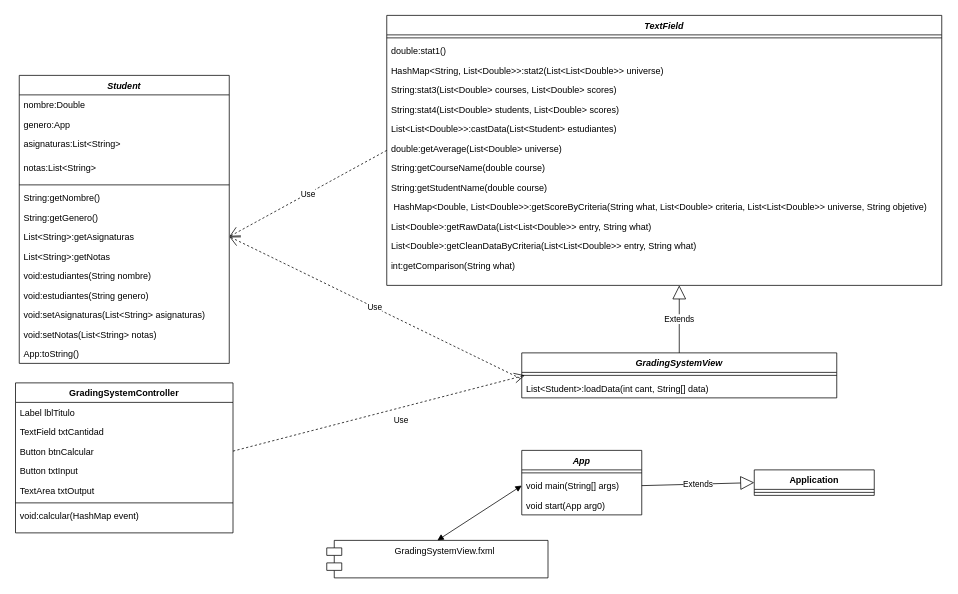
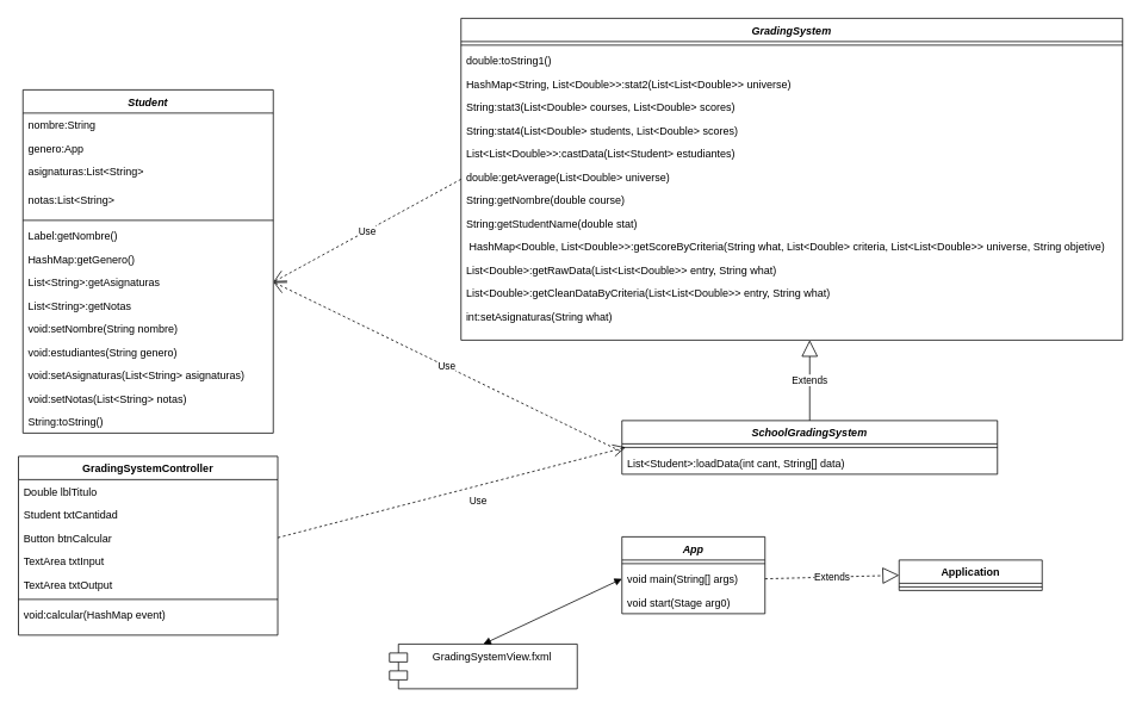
  <mxCell id="0" />
  <mxCell id="1" parent="0" />
  <mxCell id="2" value="Student" style="swimlane;fontStyle=3;align=center;verticalAlign=top;childLayout=stackLayout;horizontal=1;startSize=26;horizontalStack=0;resizeParent=1;resizeLast=0;collapsible=1;marginBottom=0;rounded=0;shadow=0;strokeWidth=1;" parent="1" vertex="1"><mxGeometry x="25" y="100" width="280" height="384" as="geometry"><mxRectangle x="230" y="140" width="160" height="26" as="alternateBounds" /></mxGeometry></mxCell>
- <mxCell id="3" value="nombre:Double" style="text;align=left;verticalAlign=top;spacingLeft=4;spacingRight=4;overflow=hidden;rotatable=0;points=[[0,0.5],[1,0.5]];portConstraint=eastwest;" parent="2" vertex="1"><mxGeometry y="26" width="280" height="26" as="geometry" /></mxCell>
+ <mxCell id="3" value="nombre:String" style="text;align=left;verticalAlign=top;spacingLeft=4;spacingRight=4;overflow=hidden;rotatable=0;points=[[0,0.5],[1,0.5]];portConstraint=eastwest;" parent="2" vertex="1"><mxGeometry y="26" width="280" height="26" as="geometry" /></mxCell>
  <mxCell id="4" value="genero:App" style="text;align=left;verticalAlign=top;spacingLeft=4;spacingRight=4;overflow=hidden;rotatable=0;points=[[0,0.5],[1,0.5]];portConstraint=eastwest;rounded=0;shadow=0;html=0;" parent="2" vertex="1"><mxGeometry y="52" width="280" height="26" as="geometry" /></mxCell>
  <mxCell id="5" value="asignaturas:List&lt;String&gt;" style="text;align=left;verticalAlign=top;spacingLeft=4;spacingRight=4;overflow=hidden;rotatable=0;points=[[0,0.5],[1,0.5]];portConstraint=eastwest;rounded=0;shadow=0;html=0;" parent="2" vertex="1"><mxGeometry y="78" width="280" height="32" as="geometry" /></mxCell>
  <mxCell id="6" value="notas:List&lt;String&gt;" style="text;align=left;verticalAlign=top;spacingLeft=4;spacingRight=4;overflow=hidden;rotatable=0;points=[[0,0.5],[1,0.5]];portConstraint=eastwest;rounded=0;shadow=0;html=0;" vertex="1" parent="2"><mxGeometry y="110" width="280" height="32" as="geometry" /></mxCell>
  <mxCell id="7" value="" style="line;html=1;strokeWidth=1;align=left;verticalAlign=middle;spacingTop=-1;spacingLeft=3;spacingRight=3;rotatable=0;labelPosition=right;points=[];portConstraint=eastwest;" parent="2" vertex="1"><mxGeometry y="142" width="280" height="8" as="geometry" /></mxCell>
- <mxCell id="8" value="String:getNombre()" style="text;align=left;verticalAlign=top;spacingLeft=4;spacingRight=4;overflow=hidden;rotatable=0;points=[[0,0.5],[1,0.5]];portConstraint=eastwest;" parent="2" vertex="1"><mxGeometry y="150" width="280" height="26" as="geometry" /></mxCell>
- <mxCell id="9" value="String:getGenero()" style="text;align=left;verticalAlign=top;spacingLeft=4;spacingRight=4;overflow=hidden;rotatable=0;points=[[0,0.5],[1,0.5]];portConstraint=eastwest;" vertex="1" parent="2"><mxGeometry y="176" width="280" height="26" as="geometry" /></mxCell>
+ <mxCell id="8" value="Label:getNombre()" style="text;align=left;verticalAlign=top;spacingLeft=4;spacingRight=4;overflow=hidden;rotatable=0;points=[[0,0.5],[1,0.5]];portConstraint=eastwest;" parent="2" vertex="1"><mxGeometry y="150" width="280" height="26" as="geometry" /></mxCell>
+ <mxCell id="9" value="HashMap:getGenero()" style="text;align=left;verticalAlign=top;spacingLeft=4;spacingRight=4;overflow=hidden;rotatable=0;points=[[0,0.5],[1,0.5]];portConstraint=eastwest;" vertex="1" parent="2"><mxGeometry y="176" width="280" height="26" as="geometry" /></mxCell>
  <mxCell id="10" value="List&lt;String&gt;:getAsignaturas" style="text;align=left;verticalAlign=top;spacingLeft=4;spacingRight=4;overflow=hidden;rotatable=0;points=[[0,0.5],[1,0.5]];portConstraint=eastwest;" vertex="1" parent="2"><mxGeometry y="202" width="280" height="26" as="geometry" /></mxCell>
  <mxCell id="11" value="List&lt;String&gt;:getNotas" style="text;align=left;verticalAlign=top;spacingLeft=4;spacingRight=4;overflow=hidden;rotatable=0;points=[[0,0.5],[1,0.5]];portConstraint=eastwest;" vertex="1" parent="2"><mxGeometry y="228" width="280" height="26" as="geometry" /></mxCell>
- <mxCell id="12" value="void:estudiantes(String nombre)" style="text;align=left;verticalAlign=top;spacingLeft=4;spacingRight=4;overflow=hidden;rotatable=0;points=[[0,0.5],[1,0.5]];portConstraint=eastwest;" vertex="1" parent="2"><mxGeometry y="254" width="280" height="26" as="geometry" /></mxCell>
+ <mxCell id="12" value="void:setNombre(String nombre)" style="text;align=left;verticalAlign=top;spacingLeft=4;spacingRight=4;overflow=hidden;rotatable=0;points=[[0,0.5],[1,0.5]];portConstraint=eastwest;" vertex="1" parent="2"><mxGeometry y="254" width="280" height="26" as="geometry" /></mxCell>
  <mxCell id="13" value="void:estudiantes(String genero)" style="text;align=left;verticalAlign=top;spacingLeft=4;spacingRight=4;overflow=hidden;rotatable=0;points=[[0,0.5],[1,0.5]];portConstraint=eastwest;" vertex="1" parent="2"><mxGeometry y="280" width="280" height="26" as="geometry" /></mxCell>
  <mxCell id="14" value="void:setAsignaturas(List&lt;String&gt; asignaturas)" style="text;align=left;verticalAlign=top;spacingLeft=4;spacingRight=4;overflow=hidden;rotatable=0;points=[[0,0.5],[1,0.5]];portConstraint=eastwest;" vertex="1" parent="2"><mxGeometry y="306" width="280" height="26" as="geometry" /></mxCell>
  <mxCell id="15" value="void:setNotas(List&lt;String&gt; notas)" style="text;align=left;verticalAlign=top;spacingLeft=4;spacingRight=4;overflow=hidden;rotatable=0;points=[[0,0.5],[1,0.5]];portConstraint=eastwest;" vertex="1" parent="2"><mxGeometry y="332" width="280" height="26" as="geometry" /></mxCell>
- <mxCell id="16" value="App:toString()" style="text;align=left;verticalAlign=top;spacingLeft=4;spacingRight=4;overflow=hidden;rotatable=0;points=[[0,0.5],[1,0.5]];portConstraint=eastwest;" vertex="1" parent="2"><mxGeometry y="358" width="280" height="26" as="geometry" /></mxCell>
- <mxCell id="17" value="TextField" style="swimlane;fontStyle=3;align=center;verticalAlign=top;childLayout=stackLayout;horizontal=1;startSize=26;horizontalStack=0;resizeParent=1;resizeLast=0;collapsible=1;marginBottom=0;rounded=0;shadow=0;strokeWidth=1;" parent="1" vertex="1"><mxGeometry x="515" y="20" width="740" height="360" as="geometry"><mxRectangle x="550" y="140" width="160" height="26" as="alternateBounds" /></mxGeometry></mxCell>
+ <mxCell id="16" value="String:toString()" style="text;align=left;verticalAlign=top;spacingLeft=4;spacingRight=4;overflow=hidden;rotatable=0;points=[[0,0.5],[1,0.5]];portConstraint=eastwest;" vertex="1" parent="2"><mxGeometry y="358" width="280" height="26" as="geometry" /></mxCell>
+ <mxCell id="17" value="GradingSystem" style="swimlane;fontStyle=3;align=center;verticalAlign=top;childLayout=stackLayout;horizontal=1;startSize=26;horizontalStack=0;resizeParent=1;resizeLast=0;collapsible=1;marginBottom=0;rounded=0;shadow=0;strokeWidth=1;" parent="1" vertex="1"><mxGeometry x="515" y="20" width="740" height="360" as="geometry"><mxRectangle x="550" y="140" width="160" height="26" as="alternateBounds" /></mxGeometry></mxCell>
  <mxCell id="18" value="" style="line;html=1;strokeWidth=1;align=left;verticalAlign=middle;spacingTop=-1;spacingLeft=3;spacingRight=3;rotatable=0;labelPosition=right;points=[];portConstraint=eastwest;" parent="17" vertex="1"><mxGeometry y="26" width="740" height="8" as="geometry" /></mxCell>
- <mxCell id="19" value="double:stat1()" style="text;align=left;verticalAlign=top;spacingLeft=4;spacingRight=4;overflow=hidden;rotatable=0;points=[[0,0.5],[1,0.5]];portConstraint=eastwest;" parent="17" vertex="1"><mxGeometry y="34" width="740" height="26" as="geometry" /></mxCell>
+ <mxCell id="19" value="double:toString1()" style="text;align=left;verticalAlign=top;spacingLeft=4;spacingRight=4;overflow=hidden;rotatable=0;points=[[0,0.5],[1,0.5]];portConstraint=eastwest;" parent="17" vertex="1"><mxGeometry y="34" width="740" height="26" as="geometry" /></mxCell>
  <mxCell id="20" value="HashMap&lt;String, List&lt;Double&gt;&gt;:stat2(List&lt;List&lt;Double&gt;&gt; universe)" style="text;align=left;verticalAlign=top;spacingLeft=4;spacingRight=4;overflow=hidden;rotatable=0;points=[[0,0.5],[1,0.5]];portConstraint=eastwest;" vertex="1" parent="17"><mxGeometry y="60" width="740" height="26" as="geometry" /></mxCell>
  <mxCell id="21" value="String:stat3(List&lt;Double&gt; courses, List&lt;Double&gt; scores)" style="text;align=left;verticalAlign=top;spacingLeft=4;spacingRight=4;overflow=hidden;rotatable=0;points=[[0,0.5],[1,0.5]];portConstraint=eastwest;" vertex="1" parent="17"><mxGeometry y="86" width="740" height="26" as="geometry" /></mxCell>
  <mxCell id="22" value="String:stat4(List&lt;Double&gt; students, List&lt;Double&gt; scores)" style="text;align=left;verticalAlign=top;spacingLeft=4;spacingRight=4;overflow=hidden;rotatable=0;points=[[0,0.5],[1,0.5]];portConstraint=eastwest;" vertex="1" parent="17"><mxGeometry y="112" width="740" height="26" as="geometry" /></mxCell>
  <mxCell id="23" value="List&lt;List&lt;Double&gt;&gt;:castData(List&lt;Student&gt; estudiantes)" style="text;align=left;verticalAlign=top;spacingLeft=4;spacingRight=4;overflow=hidden;rotatable=0;points=[[0,0.5],[1,0.5]];portConstraint=eastwest;" vertex="1" parent="17"><mxGeometry y="138" width="740" height="26" as="geometry" /></mxCell>
  <mxCell id="24" value="double:getAverage(List&lt;Double&gt; universe)" style="text;align=left;verticalAlign=top;spacingLeft=4;spacingRight=4;overflow=hidden;rotatable=0;points=[[0,0.5],[1,0.5]];portConstraint=eastwest;" vertex="1" parent="17"><mxGeometry y="164" width="740" height="26" as="geometry" /></mxCell>
- <mxCell id="25" value="String:getCourseName(double course)" style="text;align=left;verticalAlign=top;spacingLeft=4;spacingRight=4;overflow=hidden;rotatable=0;points=[[0,0.5],[1,0.5]];portConstraint=eastwest;" vertex="1" parent="17"><mxGeometry y="190" width="740" height="26" as="geometry" /></mxCell>
- <mxCell id="26" value="String:getStudentName(double course)" style="text;align=left;verticalAlign=top;spacingLeft=4;spacingRight=4;overflow=hidden;rotatable=0;points=[[0,0.5],[1,0.5]];portConstraint=eastwest;" vertex="1" parent="17"><mxGeometry y="216" width="740" height="26" as="geometry" /></mxCell>
+ <mxCell id="25" value="String:getNombre(double course)" style="text;align=left;verticalAlign=top;spacingLeft=4;spacingRight=4;overflow=hidden;rotatable=0;points=[[0,0.5],[1,0.5]];portConstraint=eastwest;" vertex="1" parent="17"><mxGeometry y="190" width="740" height="26" as="geometry" /></mxCell>
+ <mxCell id="26" value="String:getStudentName(double stat)" style="text;align=left;verticalAlign=top;spacingLeft=4;spacingRight=4;overflow=hidden;rotatable=0;points=[[0,0.5],[1,0.5]];portConstraint=eastwest;" vertex="1" parent="17"><mxGeometry y="216" width="740" height="26" as="geometry" /></mxCell>
  <mxCell id="27" value=" HashMap&lt;Double, List&lt;Double&gt;&gt;:getScoreByCriteria(String what, List&lt;Double&gt; criteria, List&lt;List&lt;Double&gt;&gt; universe, String objetive)" style="text;align=left;verticalAlign=top;spacingLeft=4;spacingRight=4;overflow=hidden;rotatable=0;points=[[0,0.5],[1,0.5]];portConstraint=eastwest;" vertex="1" parent="17"><mxGeometry y="242" width="740" height="26" as="geometry" /></mxCell>
  <mxCell id="28" value="List&lt;Double&gt;:getRawData(List&lt;List&lt;Double&gt;&gt; entry, String what)" style="text;align=left;verticalAlign=top;spacingLeft=4;spacingRight=4;overflow=hidden;rotatable=0;points=[[0,0.5],[1,0.5]];portConstraint=eastwest;" vertex="1" parent="17"><mxGeometry y="268" width="740" height="26" as="geometry" /></mxCell>
  <mxCell id="29" value="List&lt;Double&gt;:getCleanDataByCriteria(List&lt;List&lt;Double&gt;&gt; entry, String what)" style="text;align=left;verticalAlign=top;spacingLeft=4;spacingRight=4;overflow=hidden;rotatable=0;points=[[0,0.5],[1,0.5]];portConstraint=eastwest;" vertex="1" parent="17"><mxGeometry y="294" width="740" height="26" as="geometry" /></mxCell>
- <mxCell id="30" value="int:getComparison(String what)" style="text;align=left;verticalAlign=top;spacingLeft=4;spacingRight=4;overflow=hidden;rotatable=0;points=[[0,0.5],[1,0.5]];portConstraint=eastwest;" vertex="1" parent="17"><mxGeometry y="320" width="740" height="26" as="geometry" /></mxCell>
+ <mxCell id="30" value="int:setAsignaturas(String what)" style="text;align=left;verticalAlign=top;spacingLeft=4;spacingRight=4;overflow=hidden;rotatable=0;points=[[0,0.5],[1,0.5]];portConstraint=eastwest;" vertex="1" parent="17"><mxGeometry y="320" width="740" height="26" as="geometry" /></mxCell>
  <mxCell id="31" value="Use" style="endArrow=open;endSize=12;dashed=1;html=1;entryX=1;entryY=0.5;entryDx=0;entryDy=0;exitX=0;exitY=0.5;exitDx=0;exitDy=0;" edge="1" parent="1" source="17" target="10"><mxGeometry width="160" relative="1" as="geometry"><mxPoint x="765" y="320" as="sourcePoint" /><mxPoint x="605" y="320" as="targetPoint" /></mxGeometry></mxCell>
- <mxCell id="32" value="GradingSystemView" style="swimlane;fontStyle=3;align=center;verticalAlign=top;childLayout=stackLayout;horizontal=1;startSize=26;horizontalStack=0;resizeParent=1;resizeParentMax=0;resizeLast=0;collapsible=1;marginBottom=0;" vertex="1" parent="1"><mxGeometry x="695" y="470" width="420" height="60" as="geometry" /></mxCell>
+ <mxCell id="32" value="SchoolGradingSystem" style="swimlane;fontStyle=3;align=center;verticalAlign=top;childLayout=stackLayout;horizontal=1;startSize=26;horizontalStack=0;resizeParent=1;resizeParentMax=0;resizeLast=0;collapsible=1;marginBottom=0;" vertex="1" parent="1"><mxGeometry x="695" y="470" width="420" height="60" as="geometry" /></mxCell>
  <mxCell id="33" value="" style="line;strokeWidth=1;fillColor=none;align=left;verticalAlign=middle;spacingTop=-1;spacingLeft=3;spacingRight=3;rotatable=0;labelPosition=right;points=[];portConstraint=eastwest;" vertex="1" parent="32"><mxGeometry y="26" width="420" height="8" as="geometry" /></mxCell>
  <mxCell id="34" value="List&lt;Student&gt;:loadData(int cant, String[] data)" style="text;strokeColor=none;fillColor=none;align=left;verticalAlign=top;spacingLeft=4;spacingRight=4;overflow=hidden;rotatable=0;points=[[0,0.5],[1,0.5]];portConstraint=eastwest;" vertex="1" parent="32"><mxGeometry y="34" width="420" height="26" as="geometry" /></mxCell>
  <mxCell id="35" value="Extends" style="endArrow=block;endSize=16;endFill=0;html=1;exitX=0.5;exitY=0;exitDx=0;exitDy=0;" edge="1" parent="1" source="32"><mxGeometry width="160" relative="1" as="geometry"><mxPoint x="605" y="320" as="sourcePoint" /><mxPoint x="905" y="380" as="targetPoint" /><mxPoint as="offset" /></mxGeometry></mxCell>
  <mxCell id="36" value="Use" style="endArrow=open;endSize=12;dashed=1;html=1;entryX=1;entryY=0.5;entryDx=0;entryDy=0;exitX=-0.005;exitY=0;exitDx=0;exitDy=0;exitPerimeter=0;" edge="1" parent="1" source="34" target="10"><mxGeometry width="160" relative="1" as="geometry"><mxPoint x="405" y="240" as="sourcePoint" /><mxPoint x="315" y="325" as="targetPoint" /></mxGeometry></mxCell>
  <mxCell id="37" value="GradingSystemController" style="swimlane;fontStyle=1;align=center;verticalAlign=top;childLayout=stackLayout;horizontal=1;startSize=26;horizontalStack=0;resizeParent=1;resizeParentMax=0;resizeLast=0;collapsible=1;marginBottom=0;" vertex="1" parent="1"><mxGeometry x="20" y="510" width="290" height="200" as="geometry" /></mxCell>
- <mxCell id="38" value="Label lblTitulo" style="text;strokeColor=none;fillColor=none;align=left;verticalAlign=top;spacingLeft=4;spacingRight=4;overflow=hidden;rotatable=0;points=[[0,0.5],[1,0.5]];portConstraint=eastwest;" vertex="1" parent="37"><mxGeometry y="26" width="290" height="26" as="geometry" /></mxCell>
- <mxCell id="39" value="TextField txtCantidad" style="text;strokeColor=none;fillColor=none;align=left;verticalAlign=top;spacingLeft=4;spacingRight=4;overflow=hidden;rotatable=0;points=[[0,0.5],[1,0.5]];portConstraint=eastwest;" vertex="1" parent="37"><mxGeometry y="52" width="290" height="26" as="geometry" /></mxCell>
+ <mxCell id="38" value="Double lblTitulo" style="text;strokeColor=none;fillColor=none;align=left;verticalAlign=top;spacingLeft=4;spacingRight=4;overflow=hidden;rotatable=0;points=[[0,0.5],[1,0.5]];portConstraint=eastwest;" vertex="1" parent="37"><mxGeometry y="26" width="290" height="26" as="geometry" /></mxCell>
+ <mxCell id="39" value="Student txtCantidad" style="text;strokeColor=none;fillColor=none;align=left;verticalAlign=top;spacingLeft=4;spacingRight=4;overflow=hidden;rotatable=0;points=[[0,0.5],[1,0.5]];portConstraint=eastwest;" vertex="1" parent="37"><mxGeometry y="52" width="290" height="26" as="geometry" /></mxCell>
  <mxCell id="40" value="Button btnCalcular" style="text;strokeColor=none;fillColor=none;align=left;verticalAlign=top;spacingLeft=4;spacingRight=4;overflow=hidden;rotatable=0;points=[[0,0.5],[1,0.5]];portConstraint=eastwest;" vertex="1" parent="37"><mxGeometry y="78" width="290" height="26" as="geometry" /></mxCell>
- <mxCell id="41" value="Button txtInput" style="text;strokeColor=none;fillColor=none;align=left;verticalAlign=top;spacingLeft=4;spacingRight=4;overflow=hidden;rotatable=0;points=[[0,0.5],[1,0.5]];portConstraint=eastwest;" vertex="1" parent="37"><mxGeometry y="104" width="290" height="26" as="geometry" /></mxCell>
+ <mxCell id="41" value="TextArea txtInput" style="text;strokeColor=none;fillColor=none;align=left;verticalAlign=top;spacingLeft=4;spacingRight=4;overflow=hidden;rotatable=0;points=[[0,0.5],[1,0.5]];portConstraint=eastwest;" vertex="1" parent="37"><mxGeometry y="104" width="290" height="26" as="geometry" /></mxCell>
  <mxCell id="42" value="TextArea txtOutput" style="text;strokeColor=none;fillColor=none;align=left;verticalAlign=top;spacingLeft=4;spacingRight=4;overflow=hidden;rotatable=0;points=[[0,0.5],[1,0.5]];portConstraint=eastwest;" vertex="1" parent="37"><mxGeometry y="130" width="290" height="26" as="geometry" /></mxCell>
  <mxCell id="43" value="" style="line;strokeWidth=1;fillColor=none;align=left;verticalAlign=middle;spacingTop=-1;spacingLeft=3;spacingRight=3;rotatable=0;labelPosition=right;points=[];portConstraint=eastwest;" vertex="1" parent="37"><mxGeometry y="156" width="290" height="8" as="geometry" /></mxCell>
  <mxCell id="44" value="void:calcular(HashMap event)" style="text;strokeColor=none;fillColor=none;align=left;verticalAlign=top;spacingLeft=4;spacingRight=4;overflow=hidden;rotatable=0;points=[[0,0.5],[1,0.5]];portConstraint=eastwest;" vertex="1" parent="37"><mxGeometry y="164" width="290" height="36" as="geometry" /></mxCell>
  <mxCell id="45" value="Use" style="endArrow=open;endSize=12;dashed=1;html=1;exitX=1;exitY=0.5;exitDx=0;exitDy=0;entryX=0.01;entryY=-0.154;entryDx=0;entryDy=0;entryPerimeter=0;" edge="1" parent="1" source="40" target="34"><mxGeometry x="0.127" y="-17" width="160" relative="1" as="geometry"><mxPoint x="605" y="320" as="sourcePoint" /><mxPoint x="765" y="320" as="targetPoint" /><mxPoint as="offset" /></mxGeometry></mxCell>
  <mxCell id="46" value="App" style="swimlane;fontStyle=3;align=center;verticalAlign=top;childLayout=stackLayout;horizontal=1;startSize=26;horizontalStack=0;resizeParent=1;resizeParentMax=0;resizeLast=0;collapsible=1;marginBottom=0;" vertex="1" parent="1"><mxGeometry x="695" y="600" width="160" height="86" as="geometry" /></mxCell>
  <mxCell id="47" value="" style="line;strokeWidth=1;fillColor=none;align=left;verticalAlign=middle;spacingTop=-1;spacingLeft=3;spacingRight=3;rotatable=0;labelPosition=right;points=[];portConstraint=eastwest;" vertex="1" parent="46"><mxGeometry y="26" width="160" height="8" as="geometry" /></mxCell>
  <mxCell id="48" value="void main(String[] args)" style="text;strokeColor=none;fillColor=none;align=left;verticalAlign=top;spacingLeft=4;spacingRight=4;overflow=hidden;rotatable=0;points=[[0,0.5],[1,0.5]];portConstraint=eastwest;" vertex="1" parent="46"><mxGeometry y="34" width="160" height="26" as="geometry" /></mxCell>
- <mxCell id="49" value="void start(App arg0)" style="text;strokeColor=none;fillColor=none;align=left;verticalAlign=top;spacingLeft=4;spacingRight=4;overflow=hidden;rotatable=0;points=[[0,0.5],[1,0.5]];portConstraint=eastwest;" vertex="1" parent="46"><mxGeometry y="60" width="160" height="26" as="geometry" /></mxCell>
- <mxCell id="50" value="GradingSystemView.fxml" style="shape=module;align=left;spacingLeft=20;align=center;verticalAlign=top;" vertex="1" parent="1"><mxGeometry x="435" y="720" width="295" height="50" as="geometry" /></mxCell>
+ <mxCell id="49" value="void start(Stage arg0)" style="text;strokeColor=none;fillColor=none;align=left;verticalAlign=top;spacingLeft=4;spacingRight=4;overflow=hidden;rotatable=0;points=[[0,0.5],[1,0.5]];portConstraint=eastwest;" vertex="1" parent="46"><mxGeometry y="60" width="160" height="26" as="geometry" /></mxCell>
+ <mxCell id="50" value="GradingSystemView.fxml" style="shape=module;align=left;spacingLeft=20;align=center;verticalAlign=top;" vertex="1" parent="1"><mxGeometry x="435" y="720" width="210" height="50" as="geometry" /></mxCell>
  <mxCell id="51" value="" style="endArrow=block;startArrow=block;endFill=1;startFill=1;html=1;exitX=0.5;exitY=0;exitDx=0;exitDy=0;entryX=0;entryY=0.5;entryDx=0;entryDy=0;" edge="1" parent="1" source="50" target="48"><mxGeometry width="160" relative="1" as="geometry"><mxPoint x="605" y="570" as="sourcePoint" /><mxPoint x="765" y="570" as="targetPoint" /></mxGeometry></mxCell>
  <mxCell id="52" value="Application" style="swimlane;fontStyle=1;align=center;verticalAlign=top;childLayout=stackLayout;horizontal=1;startSize=26;horizontalStack=0;resizeParent=1;resizeParentMax=0;resizeLast=0;collapsible=1;marginBottom=0;" vertex="1" parent="1"><mxGeometry x="1005" y="626" width="160" height="34" as="geometry" /></mxCell>
  <mxCell id="53" value="" style="line;strokeWidth=1;fillColor=none;align=left;verticalAlign=middle;spacingTop=-1;spacingLeft=3;spacingRight=3;rotatable=0;labelPosition=right;points=[];portConstraint=eastwest;" vertex="1" parent="52"><mxGeometry y="26" width="160" height="8" as="geometry" /></mxCell>
- <mxCell id="54" value="Extends" style="endArrow=block;endSize=16;endFill=0;html=1;entryX=0;entryY=0.5;entryDx=0;entryDy=0;exitX=1;exitY=0.5;exitDx=0;exitDy=0;" edge="1" parent="1" source="48" target="52"><mxGeometry width="160" relative="1" as="geometry"><mxPoint x="605" y="670" as="sourcePoint" /><mxPoint x="955" y="639" as="targetPoint" /></mxGeometry></mxCell>
+ <mxCell id="54" value="Extends" style="endArrow=block;endSize=16;endFill=0;html=1;entryX=0;entryY=0.5;entryDx=0;entryDy=0;exitX=1;exitY=0.5;exitDx=0;exitDy=0;dashed=1;" edge="1" parent="1" source="48" target="52"><mxGeometry width="160" relative="1" as="geometry"><mxPoint x="605" y="670" as="sourcePoint" /><mxPoint x="955" y="639" as="targetPoint" /></mxGeometry></mxCell>
